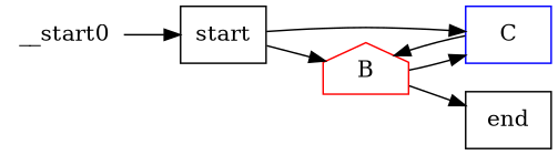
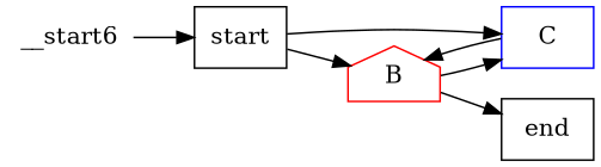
  digraph {
    rankdir=LR
    node [color=black shape=box]
    n1 [label=start]
    n2 [color=red label=B shape=house]
    n3 [color=blue label=C]
    n4 [label=end]
-   __start0 [shape=none]
+   __start0 [shape=none label=__start6]
    n1 -> n2
    n1 -> n3
    n2 -> n3
    n2 -> n4
    n3 -> n2
    __start0 -> n1
  }
